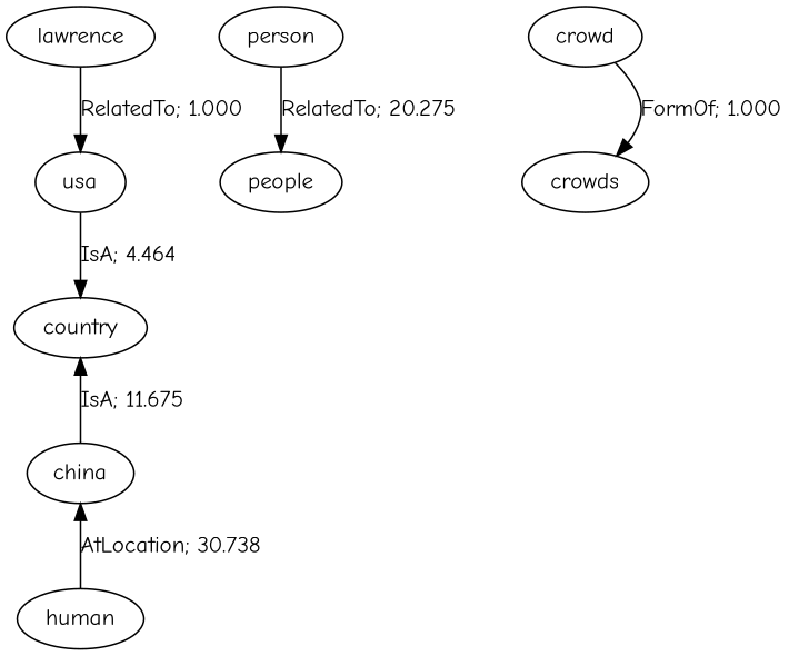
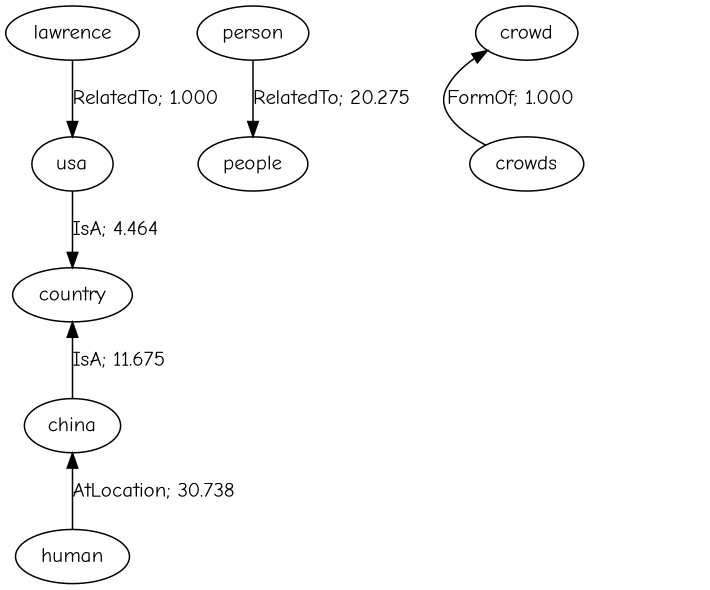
  digraph {
    fontname="Comic Neue"
    node [fontname="Comic Neue"]
    edge [dir=forward fontname="Comic Neue" weight=1.000]
    n1 [label=lawrence]
    n2 [label=usa]
    n3 [label=country]
    n4 [label=china]
    n5 [label=human]
    n6 [label=person]
    n7 [label=people]
    n8 [label=crowd]
    n9 [label=crowds]
    n1 -> n2 [label="RelatedTo; 1.000"]
    n2 -> n3 [label="IsA; 4.464" weight=4.464]
    n3 -> n4 [dir=back label="IsA; 11.675" weight=11.675]
    n4 -> n5 [dir=back label="AtLocation; 30.738" weight=30.738]
    n6 -> n7 [label="RelatedTo; 20.275" weight=20.275]
-   n9 -> n8 [dir=back label="FormOf; 1.000"]
+   n8 -> n9 [dir=back label="FormOf; 1.000"]
  }
